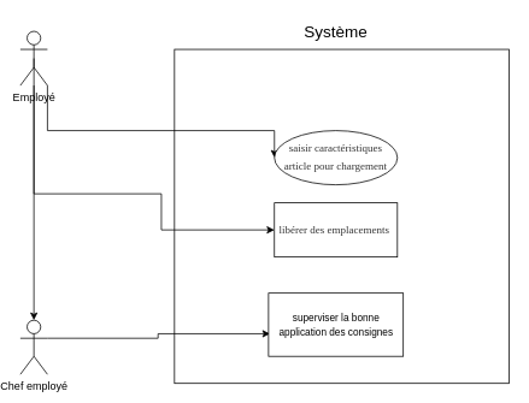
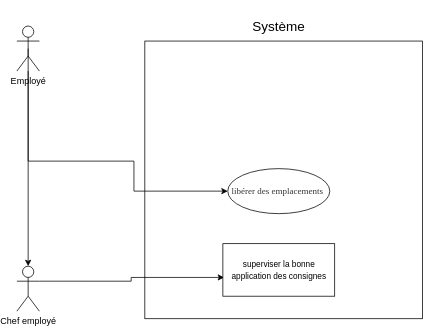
  <mxCell id="0" />
  <mxCell id="1" parent="0" />
  <mxCell id="2" value="" style="whiteSpace=wrap;html=1;aspect=fixed;fontSize=11;" vertex="1" parent="1"><mxGeometry x="190.5" y="54" width="370" height="370" as="geometry" /></mxCell>
  <mxCell id="3" value="" style="edgeStyle=orthogonalEdgeStyle;rounded=0;orthogonalLoop=1;jettySize=auto;html=1;" edge="1" parent="1" source="6" target="8"><mxGeometry relative="1" as="geometry" /></mxCell>
- <mxCell id="4" style="edgeStyle=orthogonalEdgeStyle;rounded=0;orthogonalLoop=1;jettySize=auto;html=1;exitX=1;exitY=1;exitDx=0;exitDy=0;exitPerimeter=0;entryX=0;entryY=0.5;entryDx=0;entryDy=0;fontSize=11;" edge="1" parent="1" source="6" target="10"><mxGeometry relative="1" as="geometry"><Array as="points"><mxPoint x="50" y="144" /><mxPoint x="301" y="144" /></Array></mxGeometry></mxCell>
  <mxCell id="5" style="edgeStyle=orthogonalEdgeStyle;rounded=0;orthogonalLoop=1;jettySize=auto;html=1;exitX=0.5;exitY=0.5;exitDx=0;exitDy=0;exitPerimeter=0;entryX=0;entryY=0.5;entryDx=0;entryDy=0;fontSize=11;" edge="1" parent="1" source="6" target="11"><mxGeometry relative="1" as="geometry"><Array as="points"><mxPoint x="35" y="214" /><mxPoint x="176" y="214" /><mxPoint x="176" y="254" /></Array></mxGeometry></mxCell>
  <mxCell id="6" value="Employé" style="shape=umlActor;verticalLabelPosition=bottom;verticalAlign=top;html=1;outlineConnect=0;" vertex="1" parent="1"><mxGeometry x="20" y="34" width="30" height="60" as="geometry" /></mxCell>
  <mxCell id="7" style="edgeStyle=orthogonalEdgeStyle;rounded=0;orthogonalLoop=1;jettySize=auto;html=1;exitX=1;exitY=0.333;exitDx=0;exitDy=0;exitPerimeter=0;entryX=0.011;entryY=0.643;entryDx=0;entryDy=0;entryPerimeter=0;fontSize=11;" edge="1" parent="1" source="8" target="12"><mxGeometry relative="1" as="geometry" /></mxCell>
  <mxCell id="8" value="Chef employé" style="shape=umlActor;verticalLabelPosition=bottom;verticalAlign=top;html=1;outlineConnect=0;" vertex="1" parent="1"><mxGeometry x="20" y="354" width="30" height="60" as="geometry" /></mxCell>
  <mxCell id="9" value="&lt;font style=&quot;font-size: 18px;&quot;&gt;Système&lt;/font&gt;" style="text;html=1;strokeColor=none;fillColor=none;align=center;verticalAlign=middle;whiteSpace=wrap;rounded=0;fontSize=12;" vertex="1" parent="1"><mxGeometry x="339" y="20" width="60" height="30" as="geometry" /></mxCell>
- <mxCell id="10" value="&lt;span style=&quot;text-align: start; line-height: 17.12px; font-family: &amp;quot;Times New Roman&amp;quot;, serif; color: rgb(51, 51, 51);&quot; lang=&quot;FR&quot;&gt;&lt;font style=&quot;font-size: 12px;&quot;&gt;saisir caractéristiques article pour chargement&lt;/font&gt;&lt;/span&gt;&lt;span style=&quot;font-size: medium; text-align: start;&quot;&gt;&lt;/span&gt;" style="ellipse;whiteSpace=wrap;html=1;" vertex="1" parent="1"><mxGeometry x="301" y="144" width="136" height="60" as="geometry" /></mxCell>
- <mxCell id="11" value="&lt;div style=&quot;text-align: start;&quot;&gt;&lt;span style=&quot;background-color: initial;&quot;&gt;&lt;font face=&quot;Times New Roman, serif&quot; color=&quot;#333333&quot;&gt;libérer des emplacements&amp;nbsp;&lt;/font&gt;&lt;/span&gt;&lt;/div&gt;" style="whiteSpace=wrap;html=1;rounded=0;" vertex="1" parent="1"><mxGeometry x="301" y="224" width="136" height="60" as="geometry" /></mxCell>
+ <mxCell id="11" value="&lt;div style=&quot;text-align: start;&quot;&gt;&lt;span style=&quot;background-color: initial;&quot;&gt;&lt;font face=&quot;Times New Roman, serif&quot; color=&quot;#333333&quot;&gt;libérer des emplacements&amp;nbsp;&lt;/font&gt;&lt;/span&gt;&lt;/div&gt;" style="ellipse;whiteSpace=wrap;html=1;" vertex="1" parent="1"><mxGeometry x="301" y="224" width="136" height="60" as="geometry" /></mxCell>
  <mxCell id="12" value="&lt;div style=&quot;&quot;&gt;&lt;font style=&quot;font-size: 11px;&quot;&gt;superviser la bonne application des consignes&lt;/font&gt;&lt;/div&gt;" style="whiteSpace=wrap;html=1;align=center;rounded=0;" vertex="1" parent="1"><mxGeometry x="294.5" y="324" width="149" height="70" as="geometry" /></mxCell>
